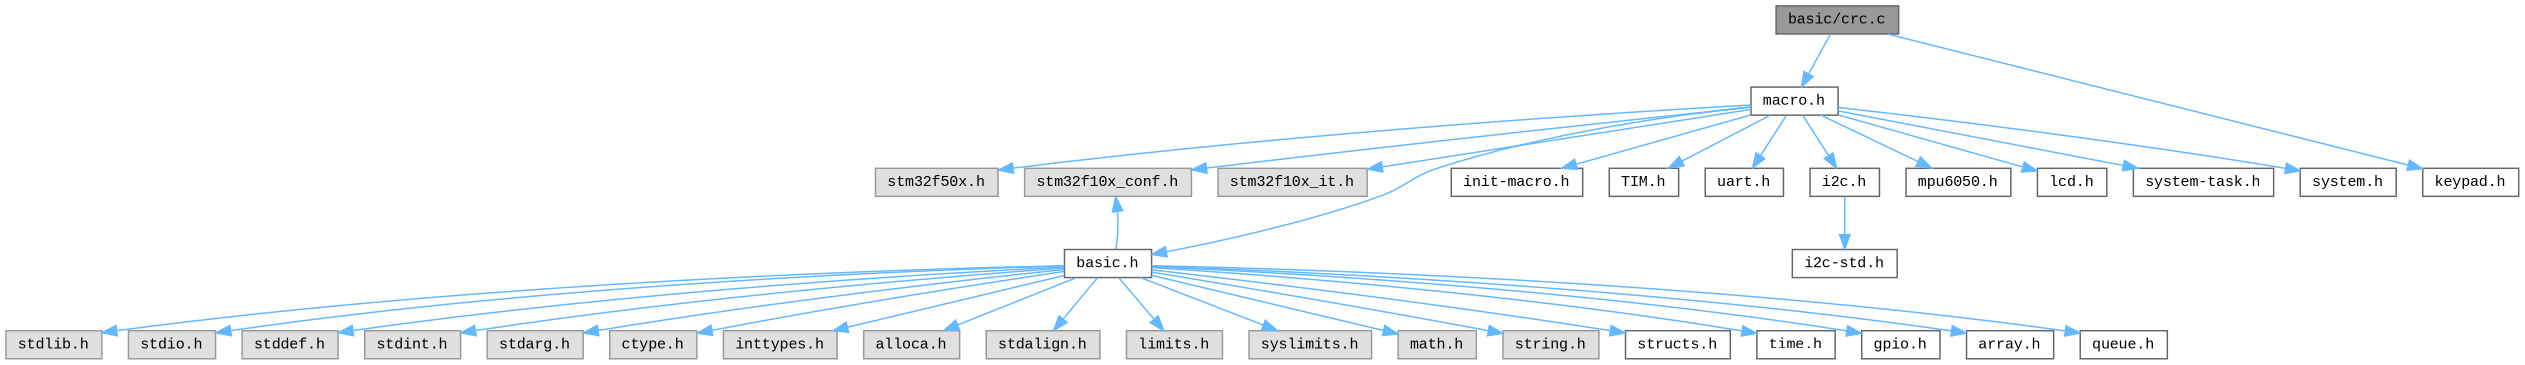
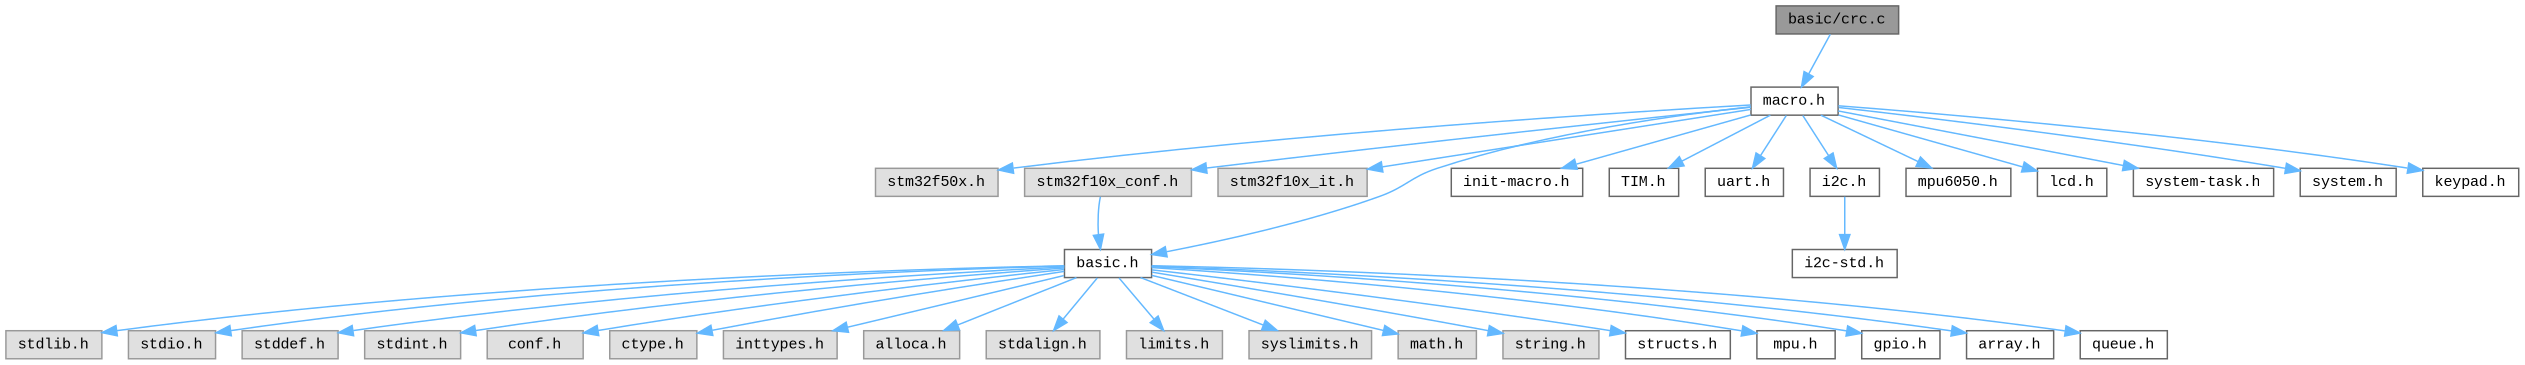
  digraph {
    fontname="Liberation Mono"
    node [color=grey40 fillcolor=white fontname="Liberation Mono" fontsize=10 shape=box style=filled]
    edge [color=steelblue1 fontname="Liberation Mono" fontsize=10 labelfontname=Helvetica labelfontsize=10 style=solid]
    n1 [color=gray40 fillcolor=grey60 fontcolor=black height=0.2 label="basic/crc.c" width=0.4]
    n2 [height=0.2 label="macro.h" width=0.4]
    n3 [color=grey60 fillcolor="#E0E0E0" height=0.2 label="stm32f50x.h" width=0.4]
    n4 [color=grey60 fillcolor="#E0E0E0" height=0.2 label="stm32f10x_conf.h" width=0.4]
    n5 [color=grey60 fillcolor="#E0E0E0" height=0.2 label="stm32f10x_it.h" width=0.4]
    n6 [height=0.2 label="basic.h" width=0.4]
    n7 [height=0.2 label="init-macro.h" width=0.4]
    n8 [height=0.2 label="TIM.h" width=0.4]
    n9 [height=0.2 label="uart.h" width=0.4]
    n10 [height=0.2 label="i2c.h" width=0.4]
    n11 [height=0.2 label="mpu6050.h" width=0.4]
    n12 [height=0.2 label="lcd.h" width=0.4]
    n13 [height=0.2 label="keypad.h" width=0.4]
    n14 [height=0.2 label="system-task.h" width=0.4]
    n15 [height=0.2 label="system.h" width=0.4]
    n16 [color=grey60 fillcolor="#E0E0E0" height=0.2 label="stdlib.h" width=0.4]
    n17 [color=grey60 fillcolor="#E0E0E0" height=0.2 label="stdio.h" width=0.4]
    n18 [color=grey60 fillcolor="#E0E0E0" height=0.2 label="stddef.h" width=0.4]
    n19 [color=grey60 fillcolor="#E0E0E0" height=0.2 label="stdint.h" width=0.4]
-   n20 [color=grey60 fillcolor="#E0E0E0" height=0.2 label="stdarg.h" width=0.4]
+   n20 [color=grey60 fillcolor="#E0E0E0" height=0.2 label="conf.h" width=0.4]
    n21 [color=grey60 fillcolor="#E0E0E0" height=0.2 label="ctype.h" width=0.4]
    n22 [color=grey60 fillcolor="#E0E0E0" height=0.2 label="inttypes.h" width=0.4]
    n23 [color=grey60 fillcolor="#E0E0E0" height=0.2 label="alloca.h" width=0.4]
    n24 [color=grey60 fillcolor="#E0E0E0" height=0.2 label="stdalign.h" width=0.4]
    n25 [color=grey60 fillcolor="#E0E0E0" height=0.2 label="limits.h" width=0.4]
    n26 [color=grey60 fillcolor="#E0E0E0" height=0.2 label="syslimits.h" width=0.4]
    n27 [color=grey60 fillcolor="#E0E0E0" height=0.2 label="math.h" width=0.4]
    n28 [color=grey60 fillcolor="#E0E0E0" height=0.2 label="string.h" width=0.4]
    n29 [height=0.2 label="structs.h" width=0.4]
-   n30 [height=0.2 label="time.h" width=0.4]
+   n30 [height=0.2 label="mpu.h" width=0.4]
    n31 [height=0.2 label="gpio.h" width=0.4]
    n32 [height=0.2 label="array.h" width=0.4]
    n33 [height=0.2 label="queue.h" width=0.4]
    n34 [height=0.2 label="i2c-std.h" width=0.4]
    n1 -> n2
    n2 -> n3
    n2 -> n4
    n2 -> n5
    n2 -> n6
    n2 -> n7
    n2 -> n8
    n2 -> n9
    n2 -> n10
    n2 -> n11
    n2 -> n12
-   n1 -> n13
+   n2 -> n13
    n2 -> n14
    n2 -> n15
-   n6 -> n4
+   n4 -> n6
    n6 -> n16
    n6 -> n17
    n6 -> n18
    n6 -> n19
    n6 -> n20
    n6 -> n21
    n6 -> n22
    n6 -> n23
    n6 -> n24
    n6 -> n25
    n6 -> n26
    n6 -> n27
    n6 -> n28
    n6 -> n29
    n6 -> n30
    n6 -> n31
    n6 -> n32
    n6 -> n33
    n10 -> n34
  }
